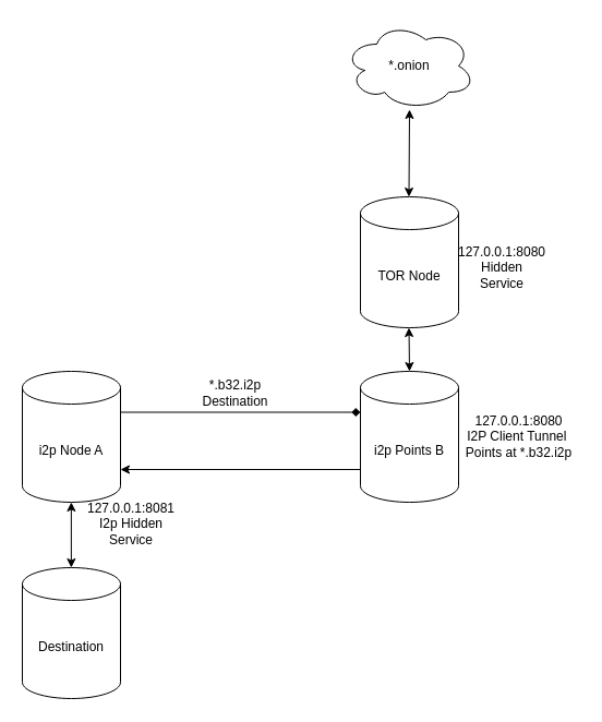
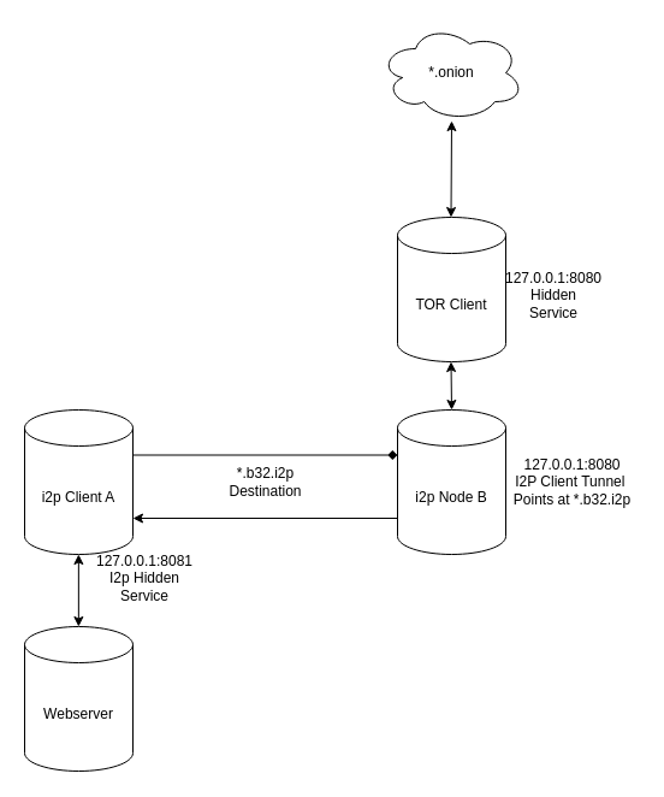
  <mxCell id="0" />
  <mxCell id="1" parent="0" />
- <mxCell id="2" value="i2p Node A" style="shape=cylinder3;whiteSpace=wrap;html=1;boundedLbl=1;backgroundOutline=1;size=15;" vertex="1" parent="1"><mxGeometry x="20" y="340" width="90" height="120" as="geometry" /></mxCell>
- <mxCell id="3" value="i2p Points B" style="shape=cylinder3;whiteSpace=wrap;html=1;boundedLbl=1;backgroundOutline=1;size=15;" vertex="1" parent="1"><mxGeometry x="330" y="340" width="90" height="120" as="geometry" /></mxCell>
+ <mxCell id="2" value="i2p Client A" style="shape=cylinder3;whiteSpace=wrap;html=1;boundedLbl=1;backgroundOutline=1;size=15;" vertex="1" parent="1"><mxGeometry x="20" y="340" width="90" height="120" as="geometry" /></mxCell>
+ <mxCell id="3" value="i2p Node B" style="shape=cylinder3;whiteSpace=wrap;html=1;boundedLbl=1;backgroundOutline=1;size=15;" vertex="1" parent="1"><mxGeometry x="330" y="340" width="90" height="120" as="geometry" /></mxCell>
  <mxCell id="4" value="" style="endArrow=diamond;html=1;exitX=1;exitY=0;exitDx=0;exitDy=37.5;exitPerimeter=0;entryX=0;entryY=0;entryDx=0;entryDy=37.5;entryPerimeter=0;" edge="1" parent="1" source="2" target="3"><mxGeometry width="50" height="50" relative="1" as="geometry"><mxPoint x="140" y="430" as="sourcePoint" /><mxPoint x="200" y="380" as="targetPoint" /></mxGeometry></mxCell>
  <mxCell id="5" value="" style="endArrow=classic;html=1;exitX=1;exitY=0;exitDx=0;exitDy=37.5;exitPerimeter=0;entryX=0;entryY=0;entryDx=0;entryDy=37.5;entryPerimeter=0;" edge="1" parent="1"><mxGeometry width="50" height="50" relative="1" as="geometry"><mxPoint x="330" y="430" as="sourcePoint" /><mxPoint x="110" y="430" as="targetPoint" /></mxGeometry></mxCell>
- <mxCell id="6" value="TOR Node" style="shape=cylinder3;whiteSpace=wrap;html=1;boundedLbl=1;backgroundOutline=1;size=15;" vertex="1" parent="1"><mxGeometry x="330" y="180" width="90" height="120" as="geometry" /></mxCell>
+ <mxCell id="6" value="TOR Client" style="shape=cylinder3;whiteSpace=wrap;html=1;boundedLbl=1;backgroundOutline=1;size=15;" vertex="1" parent="1"><mxGeometry x="330" y="180" width="90" height="120" as="geometry" /></mxCell>
  <mxCell id="7" value="" style="endArrow=classic;startArrow=classic;html=1;exitX=0.5;exitY=0;exitDx=0;exitDy=0;exitPerimeter=0;" edge="1" parent="1" source="3"><mxGeometry width="50" height="50" relative="1" as="geometry"><mxPoint x="374.5" y="350" as="sourcePoint" /><mxPoint x="374.5" y="300" as="targetPoint" /></mxGeometry></mxCell>
  <mxCell id="8" value="127.0.0.1:8080&lt;br&gt;I2P Client Tunnel&amp;nbsp;&lt;br&gt;Points at *.b32.i2p" style="text;html=1;align=center;verticalAlign=middle;resizable=0;points=[];autosize=1;strokeColor=none;" vertex="1" parent="1"><mxGeometry x="420" y="375" width="110" height="50" as="geometry" /></mxCell>
- <mxCell id="9" value="Destination" style="shape=cylinder3;whiteSpace=wrap;html=1;boundedLbl=1;backgroundOutline=1;size=15;" vertex="1" parent="1"><mxGeometry x="20" y="520" width="90" height="120" as="geometry" /></mxCell>
+ <mxCell id="9" value="Webserver" style="shape=cylinder3;whiteSpace=wrap;html=1;boundedLbl=1;backgroundOutline=1;size=15;" vertex="1" parent="1"><mxGeometry x="20" y="520" width="90" height="120" as="geometry" /></mxCell>
  <mxCell id="10" value="" style="endArrow=classic;startArrow=classic;html=1;" edge="1" parent="1"><mxGeometry width="50" height="50" relative="1" as="geometry"><mxPoint x="374.5" y="180" as="sourcePoint" /><mxPoint x="375" y="100" as="targetPoint" /></mxGeometry></mxCell>
  <mxCell id="11" value="*.onion" style="ellipse;shape=cloud;whiteSpace=wrap;html=1;" vertex="1" parent="1"><mxGeometry x="315" width="120" height="80" as="geometry" y="20" /></mxCell>
  <mxCell id="12" value="" style="endArrow=classic;startArrow=classic;html=1;" edge="1" parent="1"><mxGeometry width="50" height="50" relative="1" as="geometry"><mxPoint x="64.86" y="520" as="sourcePoint" /><mxPoint x="64.86" y="460" as="targetPoint" /></mxGeometry></mxCell>
  <mxCell id="13" value="127.0.0.1:8081&lt;br&gt;I2p Hidden Service" style="text;html=1;strokeColor=none;fillColor=none;align=center;verticalAlign=middle;whiteSpace=wrap;rounded=0;" vertex="1" parent="1"><mxGeometry x="100" y="470" width="40" height="20" as="geometry" /></mxCell>
- <mxCell id="14" value="*.b32.i2p&lt;br&gt;Destination" style="text;html=1;align=center;verticalAlign=middle;resizable=0;points=[];autosize=1;strokeColor=none;" vertex="1" parent="1"><mxGeometry x="175" y="345" width="80" height="30" as="geometry" /></mxCell>
+ <mxCell id="14" value="*.b32.i2p&lt;br&gt;Destination" style="text;html=1;align=center;verticalAlign=middle;resizable=0;points=[];autosize=1;strokeColor=none;" vertex="1" parent="1"><mxGeometry x="180" y="385" width="80" height="30" as="geometry" /></mxCell>
  <mxCell id="15" value="127.0.0.1:8080&lt;br&gt;Hidden Service" style="text;html=1;strokeColor=none;fillColor=none;align=center;verticalAlign=middle;whiteSpace=wrap;rounded=0;" vertex="1" parent="1"><mxGeometry x="440" y="230" width="40" height="30" as="geometry" /></mxCell>
